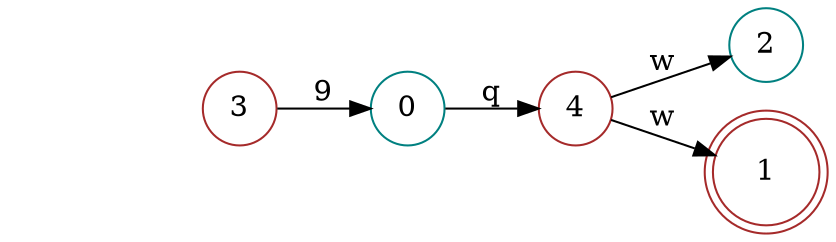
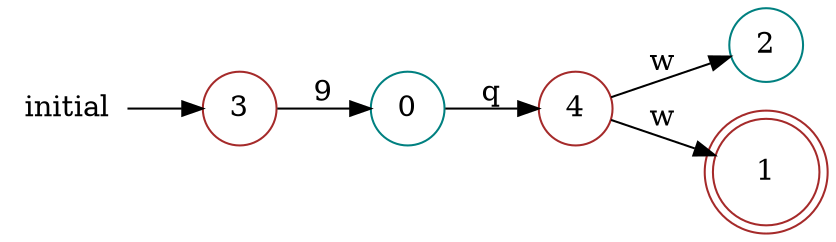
  digraph {
    rankdir=LR
    node [color=brown shape=circle]
    0 [color=teal height=0.5 width=0.5]
    4 [height=0.5 width=0.5]
    2 [color=teal height=0.5 width=0.5]
    1 [height=0.61111 shape=doublecircle width=0.61111]
    3 [height=0.5 width=0.5]
+   initial [height=0.5 shape=plaintext width=0.75]
    0 -> 4 [label=q]
    4 -> 2 [label=w]
    4 -> 1 [label=w]
    3 -> 0 [label=9]
+   initial -> 3
  }
